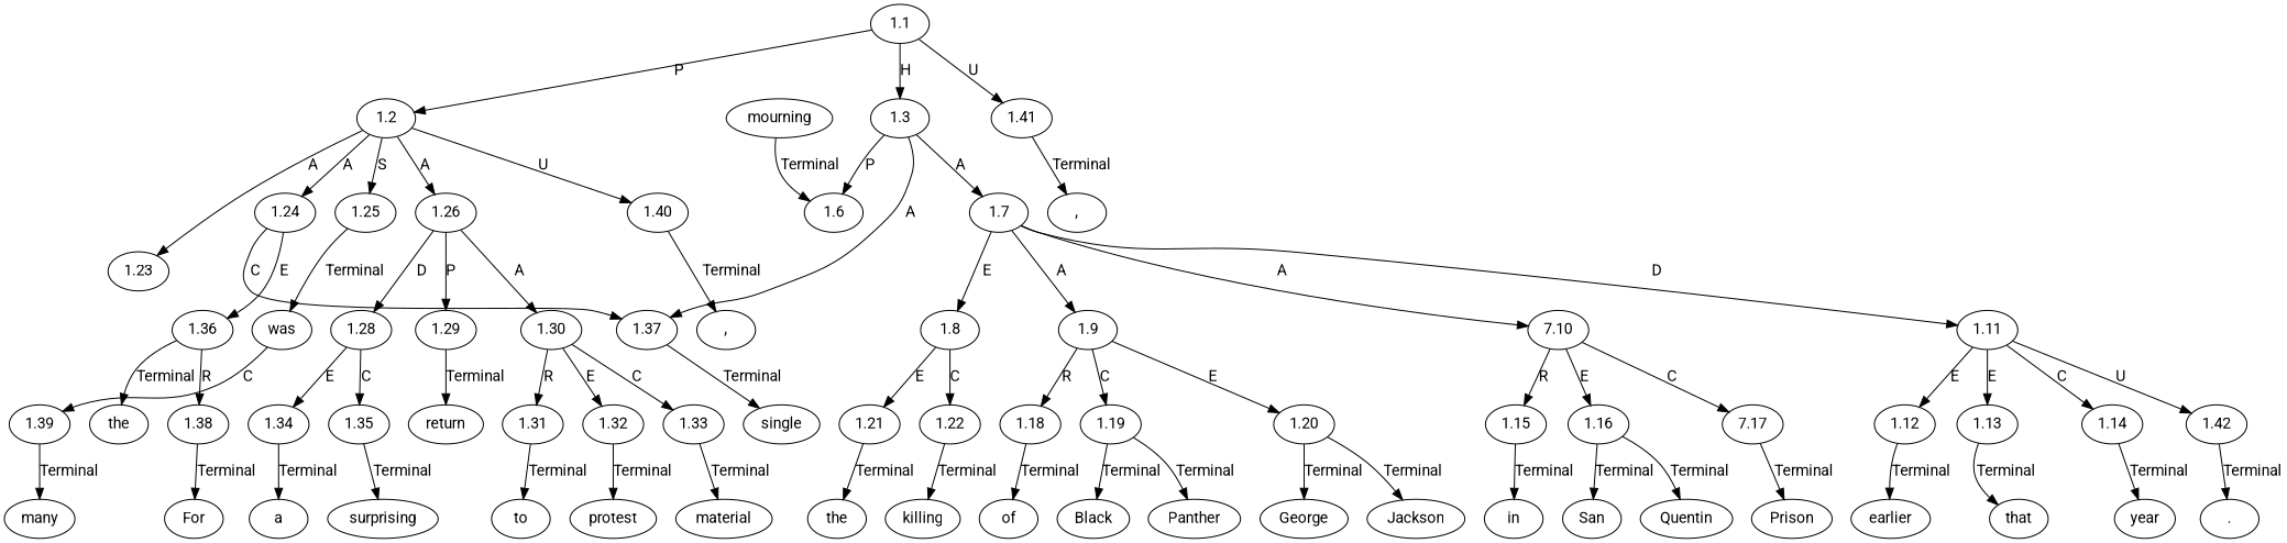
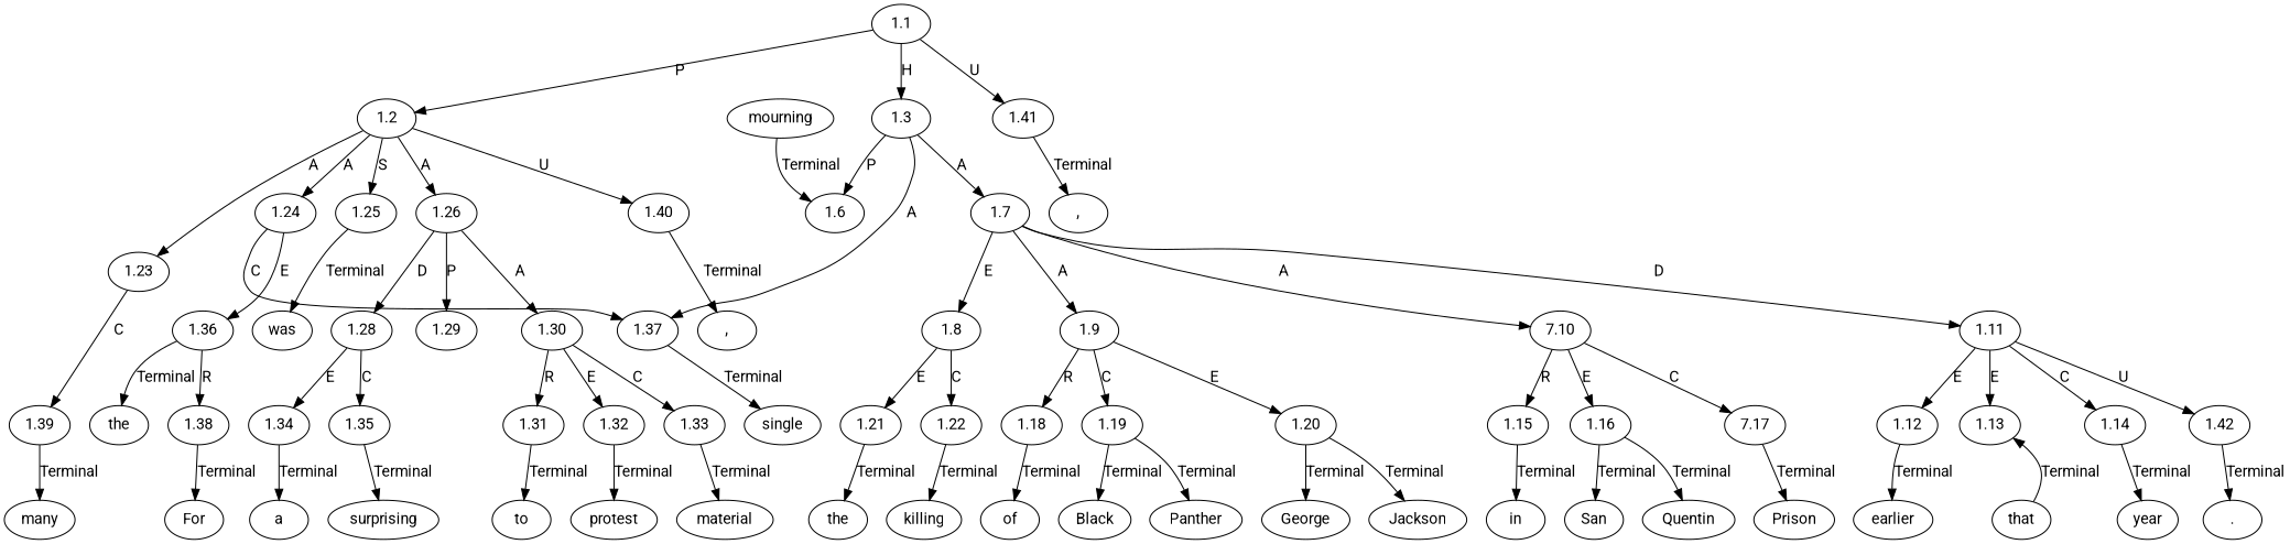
  digraph {
    fontname=Roboto
    node [fontname=Roboto ordering=out]
    edge [fontname=Roboto ordering=out]
    n1 [label=For]
    n2 [label=to]
    n3 [label=protest]
    n4 [label=material]
    n5 [label=","]
    n6 [label=mourning]
    n7 [label=1.6]
    n8 [label=the]
    n9 [label=killing]
    n10 [label=of]
    n11 [label=Black]
    n12 [label=Panther]
    n13 [label=many]
    n14 [label=George]
    n15 [label=Jackson]
    n16 [label=in]
    n17 [label=San]
    n18 [label=Quentin]
    n19 [label=Prison]
    n20 [label=earlier]
    n21 [label=that]
    n22 [label=year]
    n23 [label="."]
    n24 [label=","]
    n25 [label=the]
    n26 [label=single]
    n27 [label=was]
    n28 [label=a]
    n29 [label=surprising]
-   n30 [label=return]
    n31 [label=1.1]
    n32 [label=1.2]
    n33 [label=1.3]
    n34 [label=1.41]
    n35 [label=1.23]
    n36 [label=1.24]
    n37 [label=1.25]
    n38 [label=1.26]
    n39 [label=1.40]
    n40 [label=1.7]
    n41 [label=1.37]
    n42 [label=1.39]
    n43 [label=1.36]
    n44 [label=1.28]
    n45 [label=1.29]
    n46 [label=1.30]
    n47 [label=1.8]
    n48 [label=1.9]
    n49 [label=7.10]
    n50 [label=1.11]
    n51 [label=1.21]
    n52 [label=1.22]
    n53 [label=1.18]
    n54 [label=1.19]
    n55 [label=1.20]
    n56 [label=1.15]
    n57 [label=1.16]
    n58 [label=7.17]
    n59 [label=1.12]
    n60 [label=1.13]
    n61 [label=1.14]
    n62 [label=1.42]
    n63 [label=1.38]
    n64 [label=1.34]
    n65 [label=1.35]
    n66 [label=1.31]
    n67 [label=1.32]
    n68 [label=1.33]
    n6 -> n7 [label=Terminal]
    n31 -> n32 [label=P]
    n31 -> n33 [label=H]
    n31 -> n34 [label=U]
    n32 -> n35 [label=A]
    n32 -> n36 [label=A]
    n32 -> n37 [label=S]
    n32 -> n38 [label=A]
    n32 -> n39 [label=U]
    n33 -> n7 [label=P]
    n33 -> n40 [label=A]
    n33 -> n41 [label=A]
    n34 -> n5 [label=Terminal]
-   n27 -> n42 [label=C]
+   n35 -> n42 [label=C]
    n36 -> n41 [label=C]
    n36 -> n43 [label=E]
    n37 -> n27 [label=Terminal]
    n38 -> n44 [label=D]
    n38 -> n45 [label=P]
    n38 -> n46 [label=A]
    n39 -> n24 [label=Terminal]
    n40 -> n47 [label=E]
    n40 -> n48 [label=A]
    n40 -> n49 [label=A]
    n40 -> n50 [label=D]
    n41 -> n26 [label=Terminal]
    n42 -> n13 [label=Terminal]
    n43 -> n25 [label=Terminal]
    n43 -> n63 [label=R]
    n44 -> n64 [label=E]
    n44 -> n65 [label=C]
-   n45 -> n30 [label=Terminal]
    n46 -> n66 [label=R]
    n46 -> n67 [label=E]
    n46 -> n68 [label=C]
    n47 -> n51 [label=E]
    n47 -> n52 [label=C]
    n48 -> n53 [label=R]
    n48 -> n54 [label=C]
    n48 -> n55 [label=E]
    n49 -> n56 [label=R]
    n49 -> n57 [label=E]
    n49 -> n58 [label=C]
    n50 -> n59 [label=E]
    n50 -> n60 [label=E]
    n50 -> n61 [label=C]
    n50 -> n62 [label=U]
    n51 -> n8 [label=Terminal]
    n52 -> n9 [label=Terminal]
    n53 -> n10 [label=Terminal]
    n54 -> n11 [label=Terminal]
    n54 -> n12 [label=Terminal]
    n55 -> n14 [label=Terminal]
    n55 -> n15 [label=Terminal]
    n56 -> n16 [label=Terminal]
    n57 -> n17 [label=Terminal]
    n57 -> n18 [label=Terminal]
    n58 -> n19 [label=Terminal]
    n59 -> n20 [label=Terminal]
-   n60 -> n21 [label=Terminal]
+   n21 -> n60 [label=Terminal]
    n61 -> n22 [label=Terminal]
    n62 -> n23 [label=Terminal]
    n63 -> n1 [label=Terminal]
    n64 -> n28 [label=Terminal]
    n65 -> n29 [label=Terminal]
    n66 -> n2 [label=Terminal]
    n67 -> n3 [label=Terminal]
    n68 -> n4 [label=Terminal]
  }
